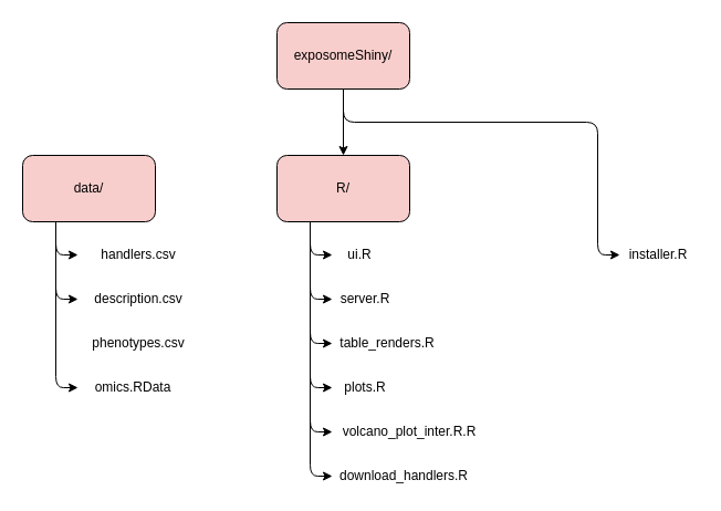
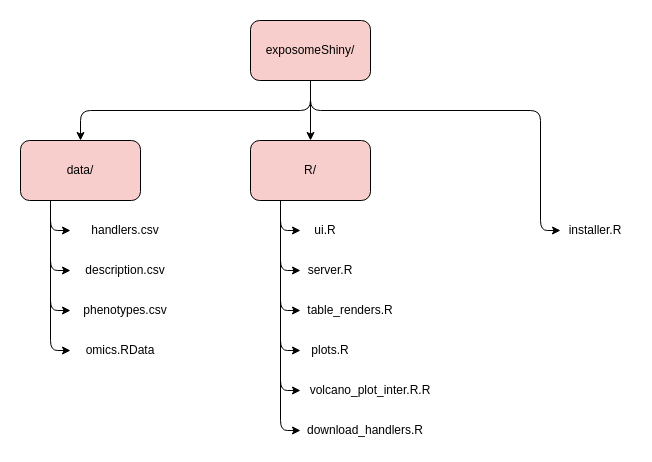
  <mxCell id="0" />
  <mxCell id="1" parent="0" />
  <mxCell id="2" value="exposomeShiny/" style="rounded=1;whiteSpace=wrap;html=1;fillColor=#f8cecc;" vertex="1" parent="1"><mxGeometry x="250" y="20" width="120" height="60" as="geometry" /></mxCell>
  <mxCell id="3" value="data/" style="rounded=1;whiteSpace=wrap;html=1;fillColor=#f8cecc;" vertex="1" parent="1"><mxGeometry x="20" y="140" width="120" height="60" as="geometry" /></mxCell>
  <mxCell id="4" value="R/" style="rounded=1;whiteSpace=wrap;html=1;fillColor=#f8cecc;" vertex="1" parent="1"><mxGeometry x="250" y="140" width="120" height="60" as="geometry" /></mxCell>
  <mxCell id="5" value="" style="endArrow=classic;html=1;exitX=0.25;exitY=1;exitDx=0;exitDy=0;" edge="1" parent="1" source="3"><mxGeometry width="50" height="50" relative="1" as="geometry"><mxPoint x="50" y="170" as="sourcePoint" /><mxPoint x="70" y="230" as="targetPoint" /><Array as="points"><mxPoint x="50" y="230" /></Array></mxGeometry></mxCell>
  <mxCell id="6" value="" style="endArrow=classic;html=1;" edge="1" parent="1"><mxGeometry width="50" height="50" relative="1" as="geometry"><mxPoint x="50" y="200" as="sourcePoint" /><mxPoint x="70" y="270" as="targetPoint" /><Array as="points"><mxPoint x="50" y="270" /></Array></mxGeometry></mxCell>
  <mxCell id="7" value="handlers.csv" style="text;html=1;strokeColor=none;fillColor=none;align=center;verticalAlign=middle;whiteSpace=wrap;rounded=0;" vertex="1" parent="1"><mxGeometry x="70" y="220" width="110" height="20" as="geometry" /></mxCell>
  <mxCell id="8" value="description.csv" style="text;html=1;strokeColor=none;fillColor=none;align=center;verticalAlign=middle;whiteSpace=wrap;rounded=0;" vertex="1" parent="1"><mxGeometry x="70" y="260" width="110" height="20" as="geometry" /></mxCell>
  <mxCell id="9" value="phenotypes.csv" style="text;html=1;strokeColor=none;fillColor=none;align=center;verticalAlign=middle;whiteSpace=wrap;rounded=0;" vertex="1" parent="1"><mxGeometry x="70" y="300" width="110" height="20" as="geometry" /></mxCell>
+ <mxCell id="10" value="" style="endArrow=classic;html=1;entryX=0;entryY=0.5;entryDx=0;entryDy=0;exitX=0.25;exitY=1;exitDx=0;exitDy=0;" edge="1" parent="1" source="3" target="9"><mxGeometry width="50" height="50" relative="1" as="geometry"><mxPoint x="50" y="210" as="sourcePoint" /><mxPoint x="250" y="110" as="targetPoint" /><Array as="points"><mxPoint x="50" y="310" /></Array></mxGeometry></mxCell>
  <mxCell id="11" value="" style="endArrow=classic;html=1;exitX=0.25;exitY=1;exitDx=0;exitDy=0;" edge="1" parent="1" source="3"><mxGeometry width="50" height="50" relative="1" as="geometry"><mxPoint x="200" y="240" as="sourcePoint" /><mxPoint x="70" y="350" as="targetPoint" /><Array as="points"><mxPoint x="50" y="350" /></Array></mxGeometry></mxCell>
  <mxCell id="12" value="omics.RData" style="text;html=1;strokeColor=none;fillColor=none;align=center;verticalAlign=middle;whiteSpace=wrap;rounded=0;" vertex="1" parent="1"><mxGeometry x="70" y="340" width="100" height="20" as="geometry" /></mxCell>
  <mxCell id="13" value="" style="endArrow=classic;html=1;exitX=0.25;exitY=1;exitDx=0;exitDy=0;" edge="1" parent="1"><mxGeometry width="50" height="50" relative="1" as="geometry"><mxPoint x="280" y="200" as="sourcePoint" /><mxPoint x="300" y="230" as="targetPoint" /><Array as="points"><mxPoint x="280" y="230" /></Array></mxGeometry></mxCell>
  <mxCell id="14" value="" style="endArrow=classic;html=1;" edge="1" parent="1"><mxGeometry width="50" height="50" relative="1" as="geometry"><mxPoint x="280" y="200" as="sourcePoint" /><mxPoint x="300" y="270" as="targetPoint" /><Array as="points"><mxPoint x="280" y="270" /></Array></mxGeometry></mxCell>
  <mxCell id="15" value="ui.R" style="text;html=1;strokeColor=none;fillColor=none;align=center;verticalAlign=middle;whiteSpace=wrap;rounded=0;" vertex="1" parent="1"><mxGeometry x="300" y="220" width="50" height="20" as="geometry" /></mxCell>
  <mxCell id="16" value="" style="endArrow=classic;html=1;entryX=0;entryY=0.5;entryDx=0;entryDy=0;exitX=0.25;exitY=1;exitDx=0;exitDy=0;" edge="1" parent="1"><mxGeometry width="50" height="50" relative="1" as="geometry"><mxPoint x="280" y="200" as="sourcePoint" /><mxPoint x="300" y="310" as="targetPoint" /><Array as="points"><mxPoint x="280" y="310" /></Array></mxGeometry></mxCell>
  <mxCell id="17" value="" style="endArrow=classic;html=1;exitX=0.25;exitY=1;exitDx=0;exitDy=0;" edge="1" parent="1"><mxGeometry width="50" height="50" relative="1" as="geometry"><mxPoint x="280" y="200" as="sourcePoint" /><mxPoint x="300" y="350" as="targetPoint" /><Array as="points"><mxPoint x="280" y="350" /></Array></mxGeometry></mxCell>
  <mxCell id="18" value="server.R" style="text;html=1;strokeColor=none;fillColor=none;align=center;verticalAlign=middle;whiteSpace=wrap;rounded=0;" vertex="1" parent="1"><mxGeometry x="300" y="260" width="60" height="20" as="geometry" /></mxCell>
  <mxCell id="19" value="table_renders.R" style="text;html=1;strokeColor=none;fillColor=none;align=center;verticalAlign=middle;whiteSpace=wrap;rounded=0;" vertex="1" parent="1"><mxGeometry x="300" y="300" width="100" height="20" as="geometry" /></mxCell>
  <mxCell id="20" value="plots.R" style="text;html=1;strokeColor=none;fillColor=none;align=center;verticalAlign=middle;whiteSpace=wrap;rounded=0;" vertex="1" parent="1"><mxGeometry x="300" y="340" width="60" height="20" as="geometry" /></mxCell>
  <mxCell id="21" value="" style="endArrow=classic;html=1;exitX=0.25;exitY=1;exitDx=0;exitDy=0;" edge="1" parent="1" source="4"><mxGeometry width="50" height="50" relative="1" as="geometry"><mxPoint x="110" y="280" as="sourcePoint" /><mxPoint x="300" y="390" as="targetPoint" /><Array as="points"><mxPoint x="280" y="390" /></Array></mxGeometry></mxCell>
  <mxCell id="22" value="volcano_plot_inter.R.R" style="text;html=1;strokeColor=none;fillColor=none;align=center;verticalAlign=middle;whiteSpace=wrap;rounded=0;" vertex="1" parent="1"><mxGeometry x="300" y="380" width="140" height="20" as="geometry" /></mxCell>
  <mxCell id="23" value="" style="endArrow=classic;html=1;exitX=0.25;exitY=1;exitDx=0;exitDy=0;" edge="1" parent="1" source="4"><mxGeometry width="50" height="50" relative="1" as="geometry"><mxPoint x="110" y="280" as="sourcePoint" /><mxPoint x="300" y="430" as="targetPoint" /><Array as="points"><mxPoint x="280" y="430" /></Array></mxGeometry></mxCell>
  <mxCell id="24" value="download_handlers.R" style="text;html=1;strokeColor=none;fillColor=none;align=center;verticalAlign=middle;whiteSpace=wrap;rounded=0;" vertex="1" parent="1"><mxGeometry x="300" y="420" width="130" height="20" as="geometry" /></mxCell>
  <mxCell id="25" value="" style="endArrow=classic;html=1;entryX=0.5;entryY=0;entryDx=0;entryDy=0;" edge="1" parent="1" target="4"><mxGeometry width="50" height="50" relative="1" as="geometry"><mxPoint x="310" y="80" as="sourcePoint" /><mxPoint x="400" y="230" as="targetPoint" /></mxGeometry></mxCell>
+ <mxCell id="26" value="" style="endArrow=classic;html=1;exitX=0.5;exitY=1;exitDx=0;exitDy=0;entryX=0.5;entryY=0;entryDx=0;entryDy=0;" edge="1" parent="1" source="2" target="3"><mxGeometry width="50" height="50" relative="1" as="geometry"><mxPoint x="350" y="280" as="sourcePoint" /><mxPoint x="400" y="230" as="targetPoint" /><Array as="points"><mxPoint x="310" y="110" /><mxPoint x="80" y="110" /></Array></mxGeometry></mxCell>
  <mxCell id="27" value="" style="endArrow=classic;html=1;" edge="1" parent="1"><mxGeometry width="50" height="50" relative="1" as="geometry"><mxPoint x="310" y="80" as="sourcePoint" /><mxPoint x="560" y="230" as="targetPoint" /><Array as="points"><mxPoint x="310" y="110" /><mxPoint x="540" y="110" /><mxPoint x="540" y="230" /></Array></mxGeometry></mxCell>
  <mxCell id="28" value="installer.R" style="text;html=1;strokeColor=none;fillColor=none;align=center;verticalAlign=middle;whiteSpace=wrap;rounded=0;" vertex="1" parent="1"><mxGeometry x="560" y="220" width="70" height="20" as="geometry" /></mxCell>
